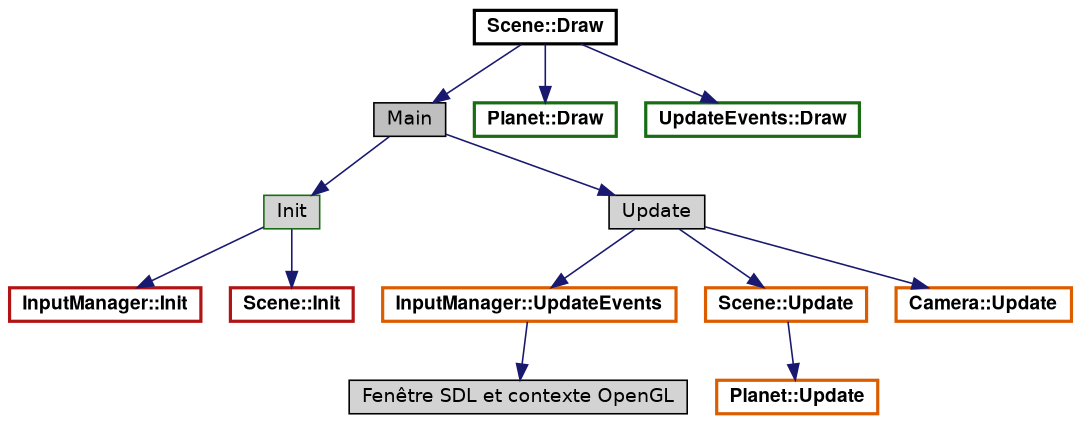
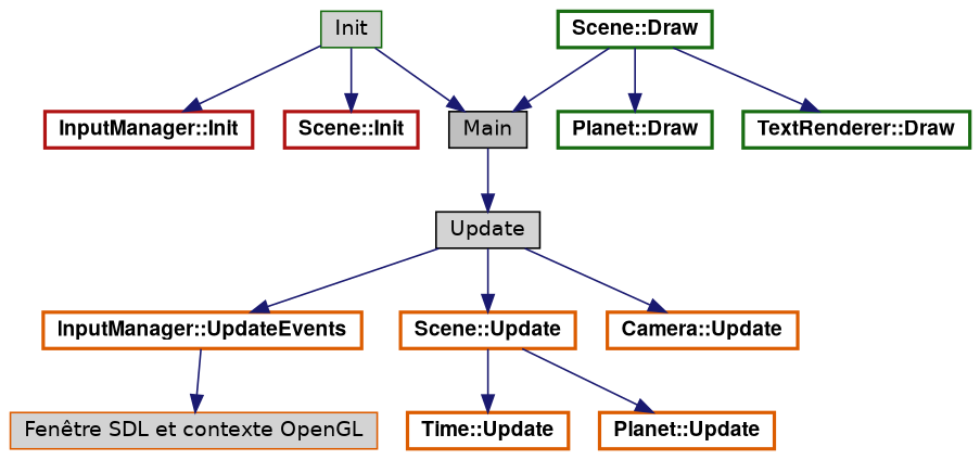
  digraph {
    rankdir=TB
    node [color="#dc5c00" fontcolor=black fontname="Helvetica bold" fontsize=12 shape=record style=bold]
    edge [color=midnightblue fontname=Helvetica fontsize=10 labelfontname=Helvetica labelfontsize=10]
    n1 [color="#186c12" fillcolor=lightgrey fontname=Helvetica height=0.2 label=Init style="filled, " width=0.4]
    n2 [color="#b01414" height=0.2 label="InputManager::Init" width=0.4]
    n3 [color="#b01414" height=0.2 label="Scene::Init" width=0.4]
    n4 [color=black fillcolor=lightgrey fontname=Helvetica height=0.2 label=Update style="filled, " width=0.4]
    n5 [height=0.2 label="InputManager::UpdateEvents" width=0.4]
    n6 [height=0.2 label="Scene::Update" width=0.4]
+   n7 [height=0.2 label="Time::Update" width=0.4]
    n8 [height=0.2 label="Camera::Update" width=0.4]
    n9 [height=0.2 label="Planet::Update" width=0.4]
    n10 [color=black fillcolor=grey75 fontname=Helvetica height=0.2 label=Main style=filled width=0.4]
-   n11 [color=black height=0.2 label="Scene::Draw" width=0.4]
+   n11 [color="#186c12" height=0.2 label="Scene::Draw" width=0.4]
    n12 [color="#186c12" height=0.2 label="Planet::Draw" width=0.4]
-   n13 [color="#186c12" height=0.2 label="UpdateEvents::Draw" width=0.4]
-   n14 [color=black fillcolor=lightgrey fontname=Helvetica height=0.2 label="Fenêtre SDL et contexte OpenGL" style="filled, " width=0.4]
+   n13 [color="#186c12" height=0.2 label="TextRenderer::Draw" width=0.4]
+   n14 [fillcolor=lightgrey fontname=Helvetica height=0.2 label="Fenêtre SDL et contexte OpenGL" style="filled, " width=0.4]
    subgraph sub_1 {
      subgraph sub_2 {
        n1
        n2
        n3
      }
      subgraph sub_3 {
        n4
        n5
        n6
+       n7
        n8
        n9
      }
      subgraph sub_4 {
        n10
        n11
        n12
        n13
      }
    }
    subgraph sub_5 {
      n1
      n4
      n10
      n14
    }
    n1 -> n2
    n1 -> n3
    n4 -> n5
    n4 -> n6
    n4 -> n8
    n5 -> n14
+   n6 -> n7
    n6 -> n9
-   n10 -> n1
+   n1 -> n10
    n10 -> n4
    n11 -> n10
    n11 -> n12
    n11 -> n13
  }
